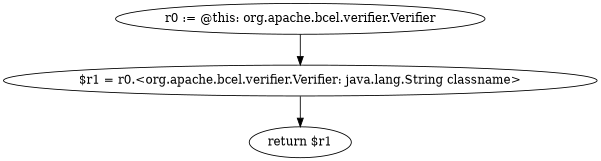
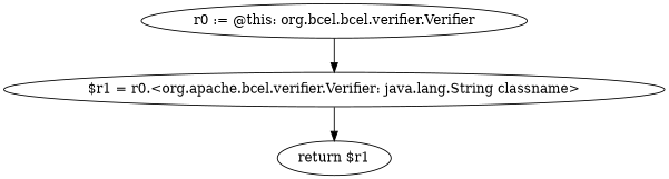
  digraph {
-   "r0 := @this: org.apache.bcel.verifier.Verifier"
+   "r0 := @this: org.apache.bcel.verifier.Verifier" [label="r0 := @this: org.bcel.bcel.verifier.Verifier"]
    "$r1 = r0.<org.apache.bcel.verifier.Verifier: java.lang.String classname>"
    "return $r1"
    "r0 := @this: org.apache.bcel.verifier.Verifier" -> "$r1 = r0.<org.apache.bcel.verifier.Verifier: java.lang.String classname>"
    "$r1 = r0.<org.apache.bcel.verifier.Verifier: java.lang.String classname>" -> "return $r1"
  }
